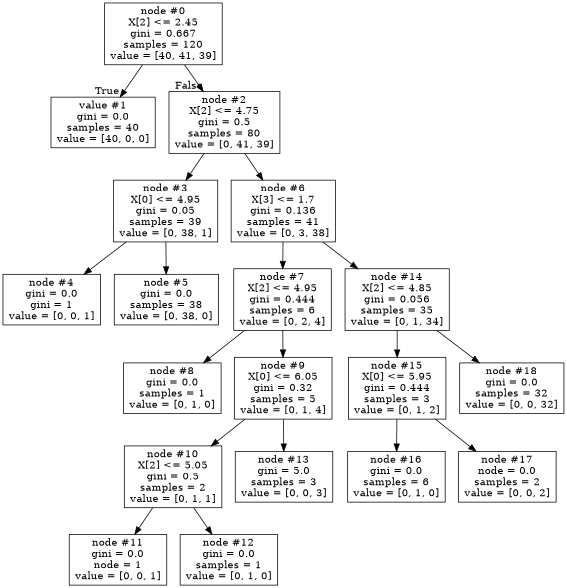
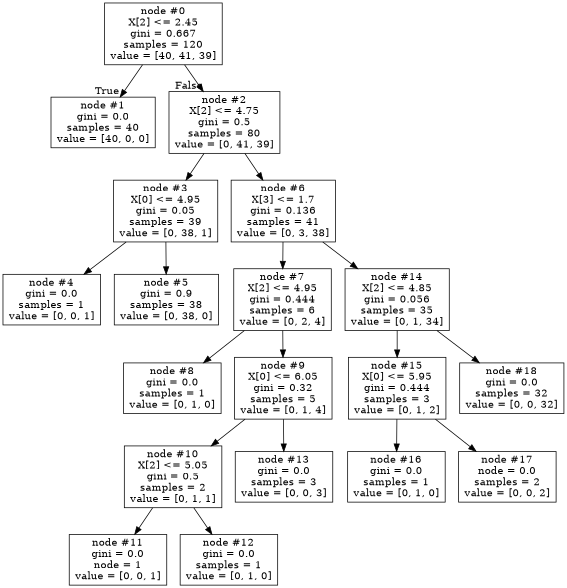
  digraph {
    node [shape=box]
    n1 [label="node #0\nX[2] <= 2.45\ngini = 0.667\nsamples = 120\nvalue = [40, 41, 39]"]
-   n2 [label="value #1\ngini = 0.0\nsamples = 40\nvalue = [40, 0, 0]"]
+   n2 [label="node #1\ngini = 0.0\nsamples = 40\nvalue = [40, 0, 0]"]
    n3 [label="node #2\nX[2] <= 4.75\ngini = 0.5\nsamples = 80\nvalue = [0, 41, 39]"]
    n4 [label="node #3\nX[0] <= 4.95\ngini = 0.05\nsamples = 39\nvalue = [0, 38, 1]"]
    n5 [label="node #6\nX[3] <= 1.7\ngini = 0.136\nsamples = 41\nvalue = [0, 3, 38]"]
-   n6 [label="node #4\ngini = 0.0\ngini = 1\nvalue = [0, 0, 1]"]
-   n7 [label="node #5\ngini = 0.0\nsamples = 38\nvalue = [0, 38, 0]"]
+   n6 [label="node #4\ngini = 0.0\nsamples = 1\nvalue = [0, 0, 1]"]
+   n7 [label="node #5\ngini = 0.9\nsamples = 38\nvalue = [0, 38, 0]"]
    n8 [label="node #7\nX[2] <= 4.95\ngini = 0.444\nsamples = 6\nvalue = [0, 2, 4]"]
    n9 [label="node #14\nX[2] <= 4.85\ngini = 0.056\nsamples = 35\nvalue = [0, 1, 34]"]
    n10 [label="node #8\ngini = 0.0\nsamples = 1\nvalue = [0, 1, 0]"]
    n11 [label="node #9\nX[0] <= 6.05\ngini = 0.32\nsamples = 5\nvalue = [0, 1, 4]"]
    n12 [label="node #15\nX[0] <= 5.95\ngini = 0.444\nsamples = 3\nvalue = [0, 1, 2]"]
    n13 [label="node #18\ngini = 0.0\nsamples = 32\nvalue = [0, 0, 32]"]
    n14 [label="node #10\nX[2] <= 5.05\ngini = 0.5\nsamples = 2\nvalue = [0, 1, 1]"]
-   n15 [label="node #13\ngini = 5.0\nsamples = 3\nvalue = [0, 0, 3]"]
+   n15 [label="node #13\ngini = 0.0\nsamples = 3\nvalue = [0, 0, 3]"]
    n16 [label="node #11\ngini = 0.0\nnode = 1\nvalue = [0, 0, 1]"]
    n17 [label="node #12\ngini = 0.0\nsamples = 1\nvalue = [0, 1, 0]"]
-   n18 [label="node #16\ngini = 0.0\nsamples = 6\nvalue = [0, 1, 0]"]
+   n18 [label="node #16\ngini = 0.0\nsamples = 1\nvalue = [0, 1, 0]"]
    n19 [label="node #17\nnode = 0.0\nsamples = 2\nvalue = [0, 0, 2]"]
    n1 -> n2 [headlabel=True labelangle=45 labeldistance=2.5]
    n1 -> n3 [headlabel=False labelangle=-45 labeldistance=2.5]
    n3 -> n4
    n3 -> n5
    n4 -> n6
    n4 -> n7
    n5 -> n8
    n5 -> n9
    n8 -> n10
    n8 -> n11
    n9 -> n12
    n9 -> n13
    n11 -> n14
    n11 -> n15
    n12 -> n18
    n12 -> n19
    n14 -> n16
    n14 -> n17
  }
